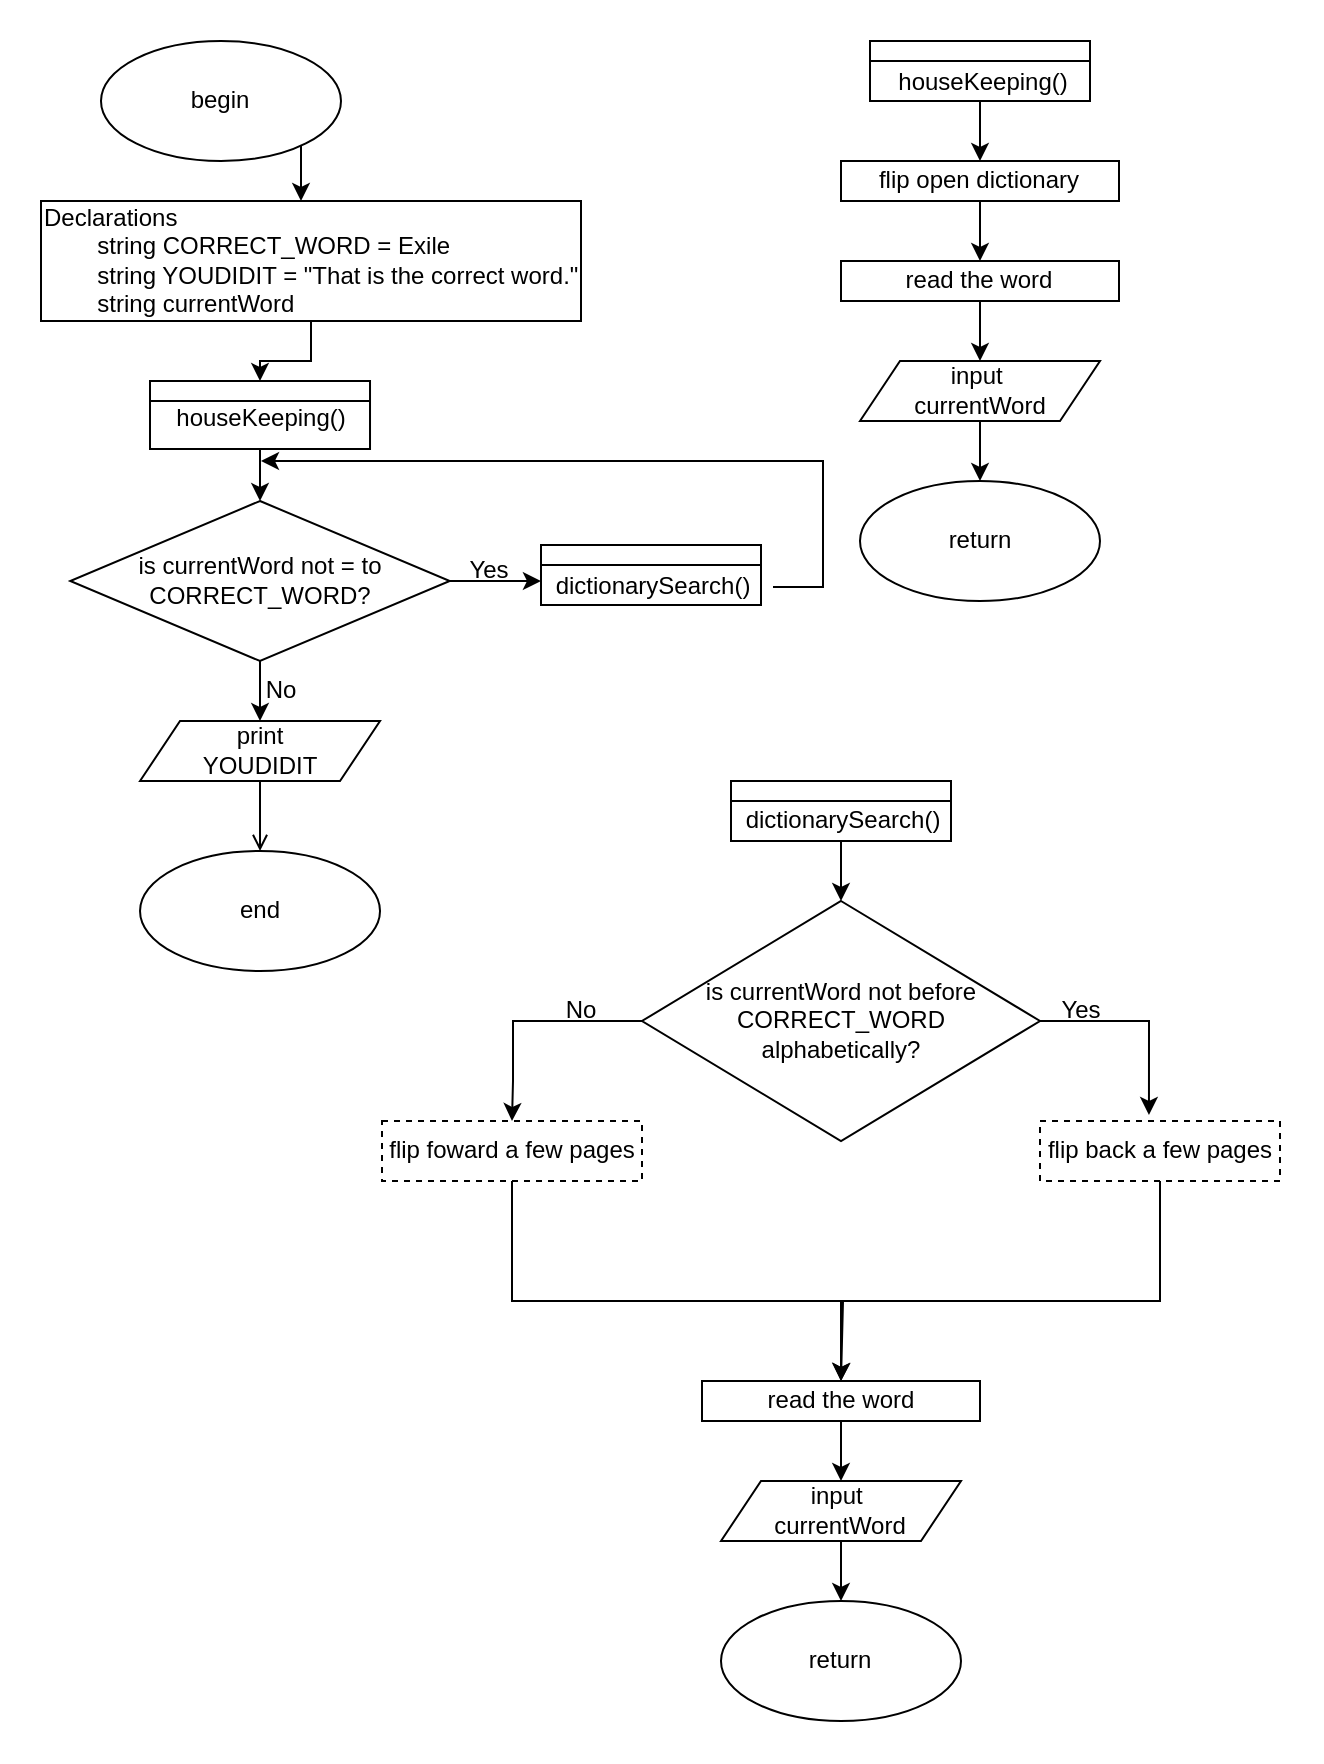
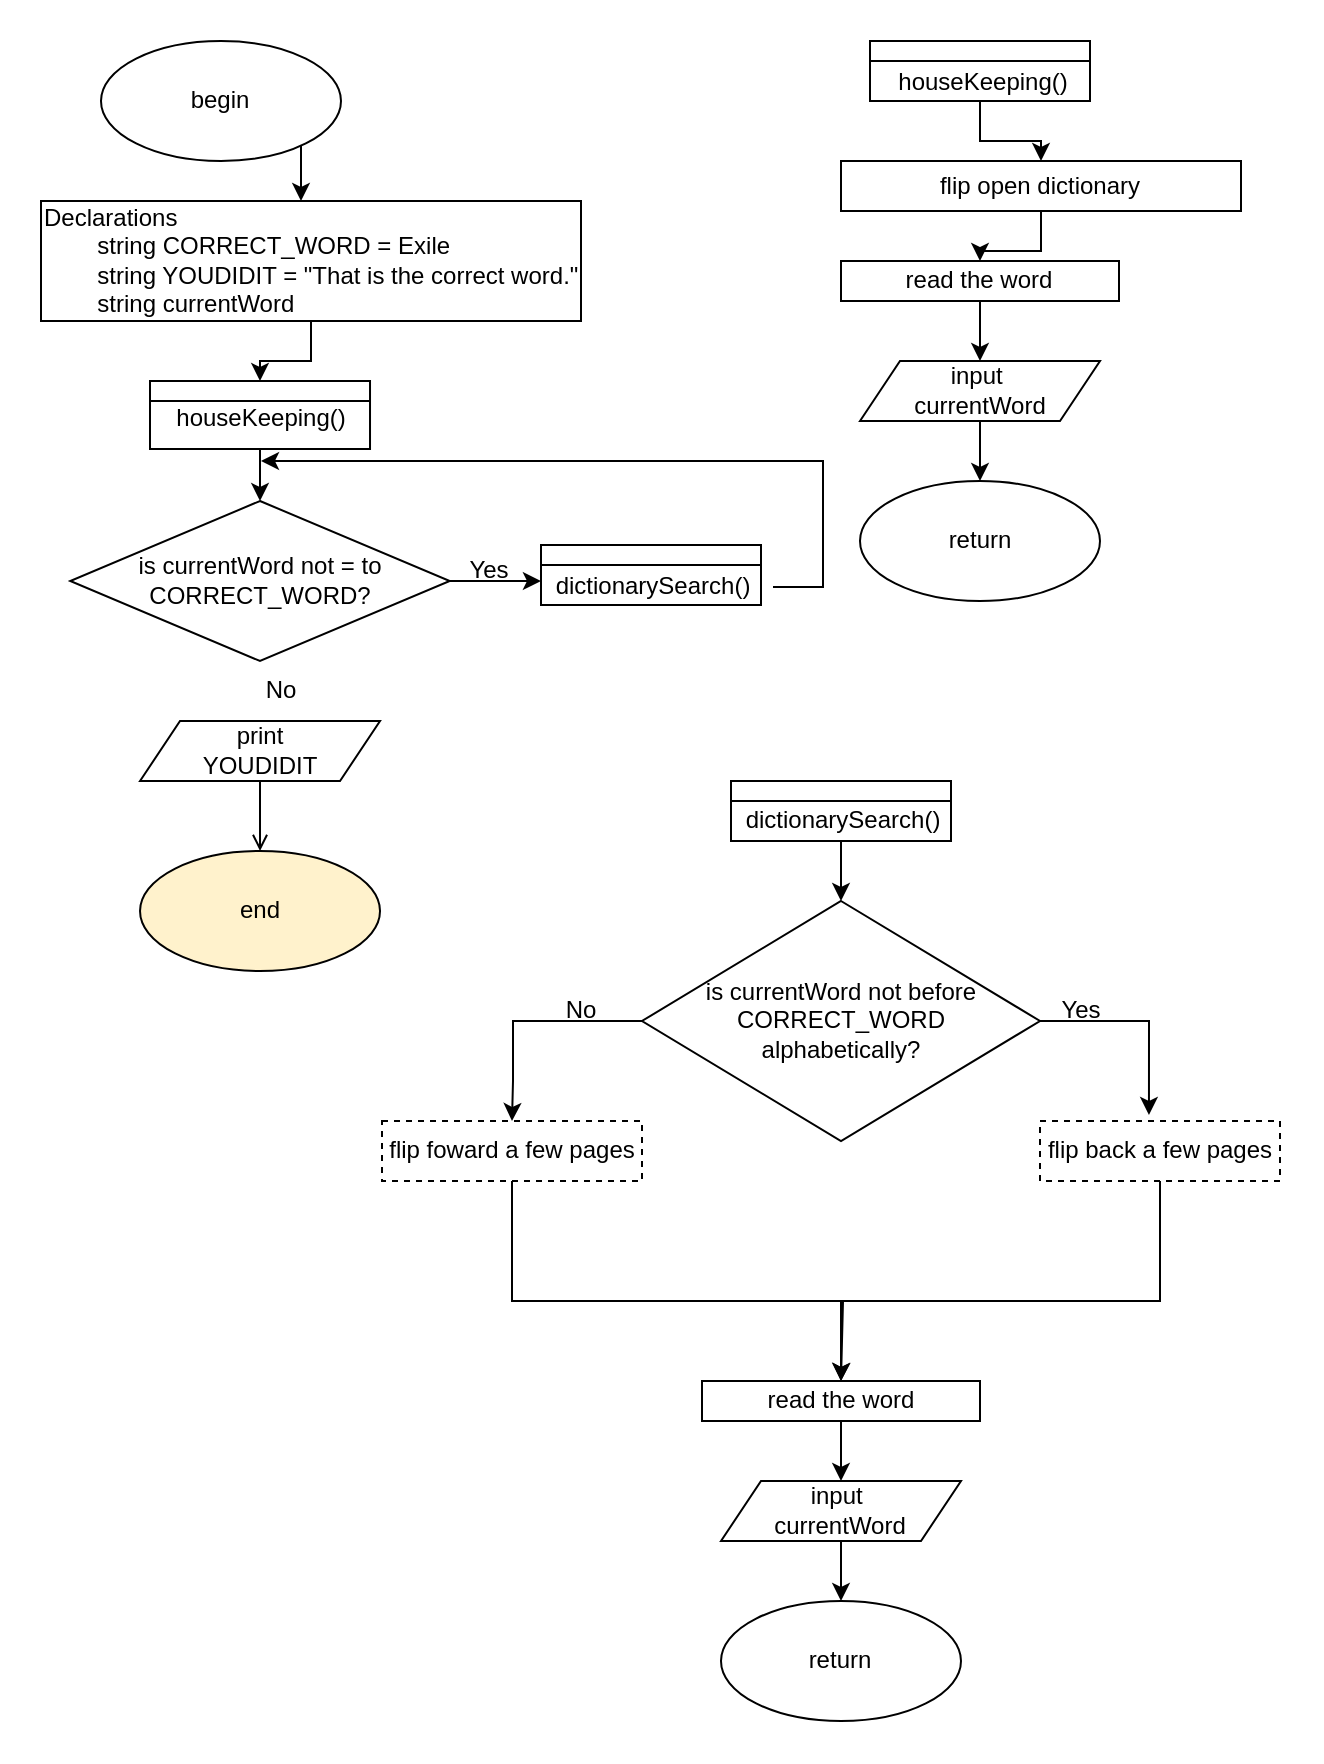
  <mxCell id="0" />
  <mxCell id="1" parent="0" />
  <mxCell id="2" value="" style="edgeStyle=orthogonalEdgeStyle;rounded=0;orthogonalLoop=1;jettySize=auto;html=1;" edge="1" parent="1" source="3" target="5"><mxGeometry relative="1" as="geometry"><Array as="points"><mxPoint x="150" y="90" /><mxPoint x="150" y="90" /></Array></mxGeometry></mxCell>
  <mxCell id="3" value="begin" style="ellipse;whiteSpace=wrap;html=1;" vertex="1" parent="1"><mxGeometry x="50" y="20" width="120" height="60" as="geometry" /></mxCell>
  <mxCell id="4" value="" style="edgeStyle=orthogonalEdgeStyle;rounded=0;orthogonalLoop=1;jettySize=auto;html=1;entryX=0.5;entryY=0;entryDx=0;entryDy=0;" edge="1" parent="1" source="5" target="7"><mxGeometry relative="1" as="geometry" /></mxCell>
  <mxCell id="5" value="Declarations&lt;div&gt;&lt;span style=&quot;white-space: pre;&quot;&gt;&#09;&lt;/span&gt;string CORRECT_WORD = Exile&lt;/div&gt;&lt;div&gt;&lt;span style=&quot;white-space: pre;&quot;&gt;&#09;&lt;/span&gt;string YOUDIDIT = &quot;That is the correct word.&quot;&lt;br&gt;&lt;div&gt;&lt;span style=&quot;white-space: pre;&quot;&gt;&#09;&lt;/span&gt;string currentWord&lt;/div&gt;&lt;/div&gt;" style="rounded=0;whiteSpace=wrap;html=1;align=left;" vertex="1" parent="1"><mxGeometry x="20" y="100" width="270" height="60" as="geometry" /></mxCell>
  <mxCell id="6" value="" style="edgeStyle=orthogonalEdgeStyle;rounded=0;orthogonalLoop=1;jettySize=auto;html=1;" edge="1" parent="1" source="7" target="20"><mxGeometry relative="1" as="geometry" /></mxCell>
  <mxCell id="7" value="" style="swimlane;whiteSpace=wrap;html=1;startSize=10;" vertex="1" parent="1"><mxGeometry x="74.5" y="190" width="110.01" height="34" as="geometry" /></mxCell>
  <mxCell id="8" value="houseKeeping()" style="text;html=1;align=center;verticalAlign=middle;resizable=0;points=[];autosize=1;strokeColor=none;fillColor=none;" vertex="1" parent="7"><mxGeometry x="0.01" y="4" width="110" height="30" as="geometry" /></mxCell>
  <mxCell id="9" value="houseKeeping()" style="text;html=1;align=center;verticalAlign=middle;resizable=0;points=[];autosize=1;strokeColor=none;fillColor=none;" vertex="1" parent="1"><mxGeometry x="435.5" y="26" width="110" height="30" as="geometry" /></mxCell>
  <mxCell id="10" value="" style="edgeStyle=orthogonalEdgeStyle;rounded=0;orthogonalLoop=1;jettySize=auto;html=1;" edge="1" parent="1" source="11" target="13"><mxGeometry relative="1" as="geometry" /></mxCell>
  <mxCell id="11" value="" style="swimlane;whiteSpace=wrap;html=1;startSize=10;" vertex="1" parent="1"><mxGeometry x="434.5" y="20" width="110" height="30" as="geometry" /></mxCell>
  <mxCell id="12" value="" style="edgeStyle=orthogonalEdgeStyle;rounded=0;orthogonalLoop=1;jettySize=auto;html=1;" edge="1" parent="1" source="13" target="15"><mxGeometry relative="1" as="geometry" /></mxCell>
- <mxCell id="13" value="flip open dictionary" style="rounded=0;whiteSpace=wrap;html=1;" vertex="1" parent="1"><mxGeometry x="420" y="80" width="139" height="20" as="geometry" /></mxCell>
+ <mxCell id="13" value="flip open dictionary" style="rounded=0;whiteSpace=wrap;html=1;" vertex="1" parent="1"><mxGeometry x="420" y="80" width="200" height="25" as="geometry" /></mxCell>
  <mxCell id="14" value="" style="edgeStyle=orthogonalEdgeStyle;rounded=0;orthogonalLoop=1;jettySize=auto;html=1;" edge="1" parent="1" source="15" target="17"><mxGeometry relative="1" as="geometry" /></mxCell>
  <mxCell id="15" value="read the word" style="rounded=0;whiteSpace=wrap;html=1;" vertex="1" parent="1"><mxGeometry x="420" y="130" width="139" height="20" as="geometry" /></mxCell>
  <mxCell id="16" value="" style="edgeStyle=orthogonalEdgeStyle;rounded=0;orthogonalLoop=1;jettySize=auto;html=1;" edge="1" parent="1" source="17" target="18"><mxGeometry relative="1" as="geometry" /></mxCell>
  <mxCell id="17" value="input&amp;nbsp;&lt;div&gt;currentWord&lt;/div&gt;" style="shape=parallelogram;perimeter=parallelogramPerimeter;whiteSpace=wrap;html=1;fixedSize=1;" vertex="1" parent="1"><mxGeometry x="429.5" y="180" width="120" height="30" as="geometry" /></mxCell>
  <mxCell id="18" value="return" style="ellipse;whiteSpace=wrap;html=1;" vertex="1" parent="1"><mxGeometry x="429.5" y="240" width="120" height="60" as="geometry" /></mxCell>
- <mxCell id="19" value="" style="edgeStyle=orthogonalEdgeStyle;rounded=0;orthogonalLoop=1;jettySize=auto;html=1;" edge="1" parent="1" source="20" target="44"><mxGeometry relative="1" as="geometry" /></mxCell>
  <mxCell id="20" value="is currentWord not = to CORRECT_WORD?" style="rhombus;whiteSpace=wrap;html=1;" vertex="1" parent="1"><mxGeometry x="34.63" y="250" width="189.75" height="80" as="geometry" /></mxCell>
  <mxCell id="21" value="" style="swimlane;whiteSpace=wrap;html=1;startSize=10;" vertex="1" parent="1"><mxGeometry x="270" y="272" width="110" height="30" as="geometry" /></mxCell>
  <mxCell id="22" style="edgeStyle=orthogonalEdgeStyle;rounded=0;orthogonalLoop=1;jettySize=auto;html=1;" edge="1" parent="1" source="23"><mxGeometry relative="1" as="geometry"><mxPoint x="130" y="230" as="targetPoint" /><Array as="points"><mxPoint x="411" y="293" /></Array></mxGeometry></mxCell>
  <mxCell id="23" value="dictionarySearch()" style="text;html=1;align=center;verticalAlign=middle;resizable=0;points=[];autosize=1;strokeColor=none;fillColor=none;" vertex="1" parent="1"><mxGeometry x="266" y="278" width="120" height="30" as="geometry" /></mxCell>
  <mxCell id="24" style="edgeStyle=orthogonalEdgeStyle;rounded=0;orthogonalLoop=1;jettySize=auto;html=1;entryX=0.033;entryY=0.4;entryDx=0;entryDy=0;entryPerimeter=0;" edge="1" parent="1" source="20" target="23"><mxGeometry relative="1" as="geometry" /></mxCell>
  <mxCell id="25" value="Yes" style="text;html=1;align=center;verticalAlign=middle;resizable=0;points=[];autosize=1;strokeColor=none;fillColor=none;" vertex="1" parent="1"><mxGeometry x="224.38" y="270" width="40" height="30" as="geometry" /></mxCell>
  <mxCell id="26" value="dictionarySearch()" style="text;html=1;align=center;verticalAlign=middle;resizable=0;points=[];autosize=1;strokeColor=none;fillColor=none;" vertex="1" parent="1"><mxGeometry x="361" y="395" width="120" height="30" as="geometry" /></mxCell>
  <mxCell id="27" value="" style="edgeStyle=orthogonalEdgeStyle;rounded=0;orthogonalLoop=1;jettySize=auto;html=1;" edge="1" parent="1" source="28" target="30"><mxGeometry relative="1" as="geometry" /></mxCell>
  <mxCell id="28" value="" style="swimlane;whiteSpace=wrap;html=1;startSize=10;" vertex="1" parent="1"><mxGeometry x="365" y="390" width="110" height="30" as="geometry" /></mxCell>
  <mxCell id="29" style="edgeStyle=orthogonalEdgeStyle;rounded=0;orthogonalLoop=1;jettySize=auto;html=1;entryX=0.5;entryY=0;entryDx=0;entryDy=0;" edge="1" parent="1" source="30" target="34"><mxGeometry relative="1" as="geometry"><Array as="points"><mxPoint x="256" y="510" /><mxPoint x="256" y="540" /></Array></mxGeometry></mxCell>
  <mxCell id="30" value="is currentWord not before CORRECT_WORD&lt;div&gt;alphabetically?&lt;/div&gt;" style="rhombus;whiteSpace=wrap;html=1;" vertex="1" parent="1"><mxGeometry x="320.5" y="450" width="199" height="120" as="geometry" /></mxCell>
  <mxCell id="31" style="edgeStyle=orthogonalEdgeStyle;rounded=0;orthogonalLoop=1;jettySize=auto;html=1;entryX=0.5;entryY=0;entryDx=0;entryDy=0;" edge="1" parent="1" source="32" target="37"><mxGeometry relative="1" as="geometry"><Array as="points"><mxPoint x="580" y="650" /><mxPoint x="420" y="650" /></Array></mxGeometry></mxCell>
  <mxCell id="32" value="flip back a few pages" style="rounded=0;whiteSpace=wrap;html=1;dashed=1;" vertex="1" parent="1"><mxGeometry x="519.5" y="560" width="120" height="30" as="geometry" /></mxCell>
  <mxCell id="33" style="edgeStyle=orthogonalEdgeStyle;rounded=0;orthogonalLoop=1;jettySize=auto;html=1;" edge="1" parent="1" source="34"><mxGeometry relative="1" as="geometry"><mxPoint x="420" y="690" as="targetPoint" /><Array as="points"><mxPoint x="256" y="650" /><mxPoint x="421" y="650" /></Array></mxGeometry></mxCell>
  <mxCell id="34" value="flip foward a few pages" style="rounded=0;whiteSpace=wrap;html=1;dashed=1;" vertex="1" parent="1"><mxGeometry x="190.5" y="560" width="130" height="30" as="geometry" /></mxCell>
  <mxCell id="35" style="edgeStyle=orthogonalEdgeStyle;rounded=0;orthogonalLoop=1;jettySize=auto;html=1;entryX=0.454;entryY=-0.1;entryDx=0;entryDy=0;entryPerimeter=0;" edge="1" parent="1" source="30" target="32"><mxGeometry relative="1" as="geometry"><Array as="points"><mxPoint x="574" y="510" /></Array></mxGeometry></mxCell>
  <mxCell id="36" value="" style="edgeStyle=orthogonalEdgeStyle;rounded=0;orthogonalLoop=1;jettySize=auto;html=1;" edge="1" parent="1" source="37" target="39"><mxGeometry relative="1" as="geometry" /></mxCell>
  <mxCell id="37" value="read the word" style="rounded=0;whiteSpace=wrap;html=1;" vertex="1" parent="1"><mxGeometry x="350.5" y="690" width="139" height="20" as="geometry" /></mxCell>
  <mxCell id="38" value="" style="edgeStyle=orthogonalEdgeStyle;rounded=0;orthogonalLoop=1;jettySize=auto;html=1;" edge="1" parent="1" source="39" target="40"><mxGeometry relative="1" as="geometry" /></mxCell>
  <mxCell id="39" value="input&amp;nbsp;&lt;div&gt;currentWord&lt;/div&gt;" style="shape=parallelogram;perimeter=parallelogramPerimeter;whiteSpace=wrap;html=1;fixedSize=1;" vertex="1" parent="1"><mxGeometry x="360" y="740" width="120" height="30" as="geometry" /></mxCell>
  <mxCell id="40" value="return" style="ellipse;whiteSpace=wrap;html=1;" vertex="1" parent="1"><mxGeometry x="360" y="800" width="120" height="60" as="geometry" /></mxCell>
  <mxCell id="41" value="Yes" style="text;html=1;align=center;verticalAlign=middle;resizable=0;points=[];autosize=1;strokeColor=none;fillColor=none;" vertex="1" parent="1"><mxGeometry x="519.5" y="490" width="40" height="30" as="geometry" /></mxCell>
  <mxCell id="42" value="No" style="text;html=1;align=center;verticalAlign=middle;resizable=0;points=[];autosize=1;strokeColor=none;fillColor=none;" vertex="1" parent="1"><mxGeometry x="270" y="490" width="40" height="30" as="geometry" /></mxCell>
  <mxCell id="43" value="" style="edgeStyle=orthogonalEdgeStyle;rounded=0;orthogonalLoop=1;jettySize=auto;html=1;endArrow=open;" edge="1" parent="1" source="44" target="45"><mxGeometry relative="1" as="geometry" /></mxCell>
  <mxCell id="44" value="print&lt;div&gt;YOUDIDIT&lt;/div&gt;" style="shape=parallelogram;perimeter=parallelogramPerimeter;whiteSpace=wrap;html=1;fixedSize=1;" vertex="1" parent="1"><mxGeometry x="69.51" y="360" width="120" height="30" as="geometry" /></mxCell>
- <mxCell id="45" value="end" style="ellipse;whiteSpace=wrap;html=1;" vertex="1" parent="1"><mxGeometry x="69.51" y="425" width="120" height="60" as="geometry" /></mxCell>
+ <mxCell id="45" value="end" style="ellipse;whiteSpace=wrap;html=1;fillColor=#fff2cc;" vertex="1" parent="1"><mxGeometry x="69.51" y="425" width="120" height="60" as="geometry" /></mxCell>
  <mxCell id="46" value="No" style="text;html=1;align=center;verticalAlign=middle;resizable=0;points=[];autosize=1;strokeColor=none;fillColor=none;" vertex="1" parent="1"><mxGeometry x="120" y="330" width="40" height="30" as="geometry" /></mxCell>
